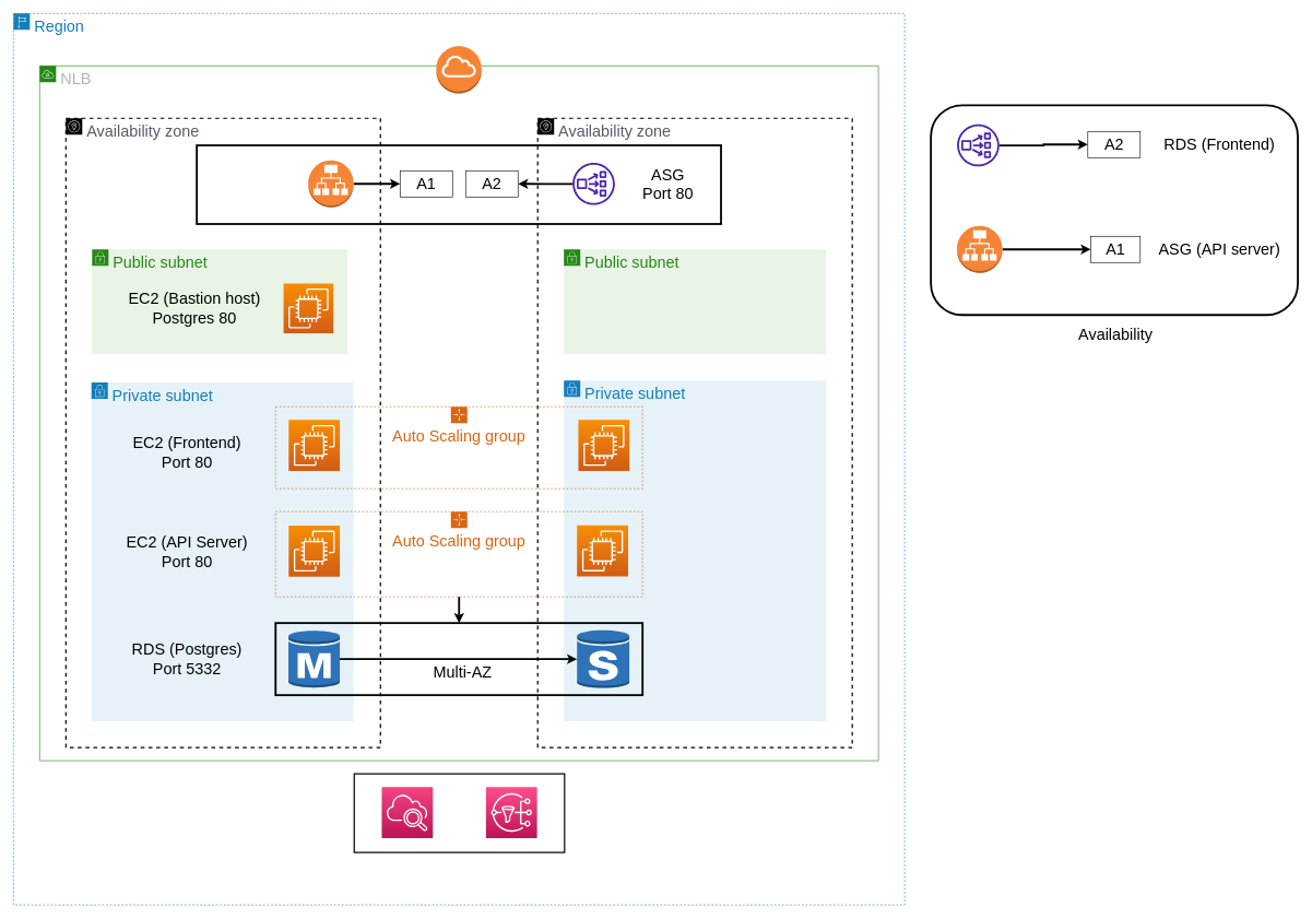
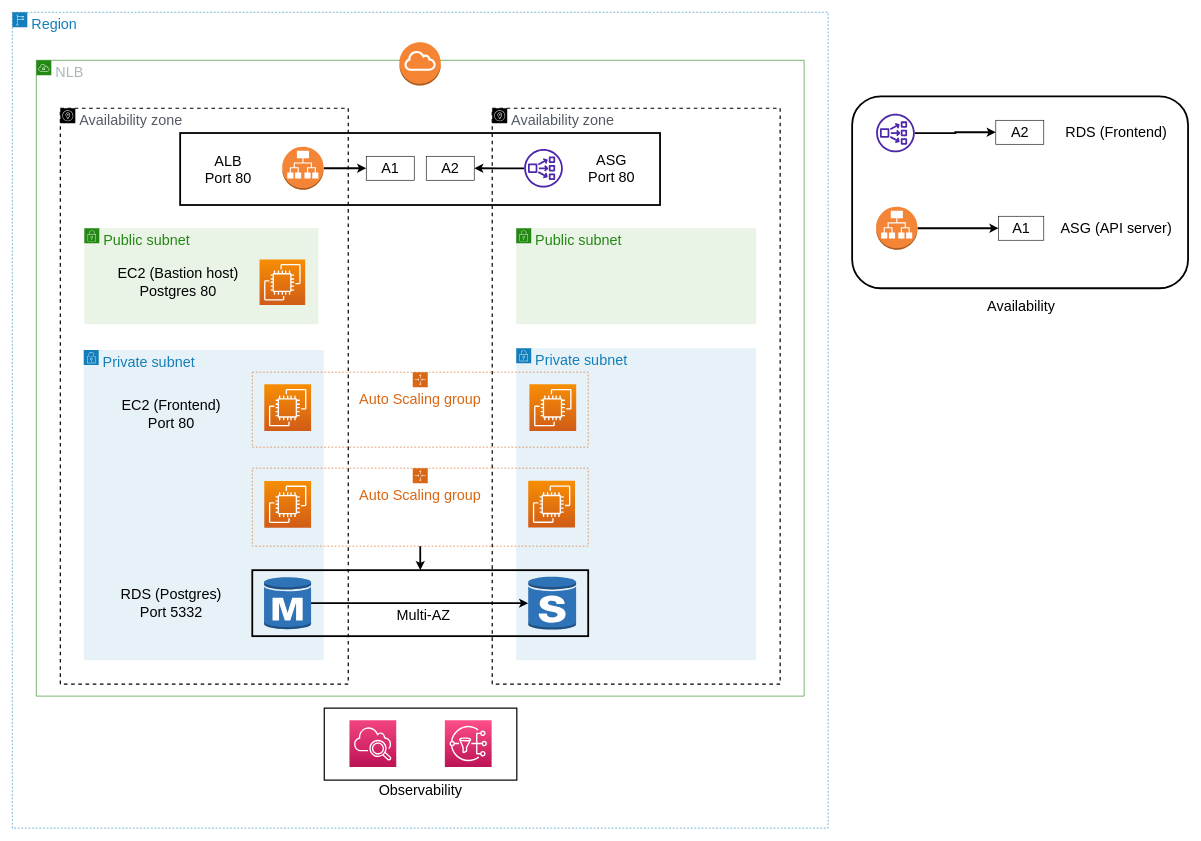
  <mxCell id="0" />
  <mxCell id="1" parent="0" />
  <mxCell id="2" value="&lt;font style=&quot;font-size: 24px;&quot;&gt;Availability zone&lt;/font&gt;" style="sketch=0;outlineConnect=0;gradientColor=none;html=1;whiteSpace=wrap;fontSize=12;fontStyle=0;shape=mxgraph.aws4.group;grIcon=mxgraph.aws4.group_availability_zone;strokeColor=default;fillColor=none;verticalAlign=top;align=left;spacingLeft=30;fontColor=#545B64;dashed=1;strokeWidth=2;" vertex="1" parent="1"><mxGeometry x="820" y="180" width="480" height="960" as="geometry" /></mxCell>
  <mxCell id="3" value="ASG&lt;br&gt;Port 80" style="text;html=1;strokeColor=none;fillColor=none;align=center;verticalAlign=middle;whiteSpace=wrap;rounded=0;fontSize=24;" parent="1" vertex="1"><mxGeometry x="937.75" y="221.25" width="162" height="118.75" as="geometry" /></mxCell>
  <mxCell id="4" value="" style="rounded=0;whiteSpace=wrap;html=1;fillColor=none;strokeWidth=3;" vertex="1" parent="1"><mxGeometry x="299.75" y="221.25" width="800" height="120" as="geometry" /></mxCell>
  <mxCell id="5" value="" style="rounded=1;whiteSpace=wrap;html=1;fontSize=24;strokeWidth=3;fillColor=none;" vertex="1" parent="1"><mxGeometry x="1420" y="160" width="560" height="320" as="geometry" /></mxCell>
  <mxCell id="6" style="edgeStyle=orthogonalEdgeStyle;rounded=0;orthogonalLoop=1;jettySize=auto;html=1;entryX=1;entryY=0.5;entryDx=0;entryDy=0;fontSize=24;strokeWidth=3;" edge="1" parent="1" source="7" target="47"><mxGeometry relative="1" as="geometry" /></mxCell>
  <mxCell id="7" value="" style="sketch=0;outlineConnect=0;fontColor=#232F3E;gradientColor=none;fillColor=#4D27AA;strokeColor=none;dashed=0;verticalLabelPosition=bottom;verticalAlign=top;align=center;html=1;fontSize=12;fontStyle=0;aspect=fixed;pointerEvents=1;shape=mxgraph.aws4.network_load_balancer;" vertex="1" parent="1"><mxGeometry x="873.25" y="247.75" width="64.5" height="64.5" as="geometry" /></mxCell>
  <mxCell id="8" value="&lt;font style=&quot;font-size: 24px;&quot;&gt;Availability zone&lt;/font&gt;" style="sketch=0;outlineConnect=0;gradientColor=none;html=1;whiteSpace=wrap;fontSize=12;fontStyle=0;shape=mxgraph.aws4.group;grIcon=mxgraph.aws4.group_availability_zone;strokeColor=#000000;fillColor=none;verticalAlign=top;align=left;spacingLeft=30;fontColor=#545B64;dashed=1;strokeWidth=2;" vertex="1" parent="1"><mxGeometry x="100" y="180" width="480" height="960" as="geometry" /></mxCell>
  <mxCell id="9" value="Region" style="points=[[0,0],[0.25,0],[0.5,0],[0.75,0],[1,0],[1,0.25],[1,0.5],[1,0.75],[1,1],[0.75,1],[0.5,1],[0.25,1],[0,1],[0,0.75],[0,0.5],[0,0.25]];outlineConnect=0;gradientColor=none;html=1;whiteSpace=wrap;fontSize=24;fontStyle=0;container=0;pointerEvents=0;collapsible=0;recursiveResize=0;shape=mxgraph.aws4.group;grIcon=mxgraph.aws4.group_region;strokeColor=#147EBA;fillColor=none;verticalAlign=top;align=left;spacingLeft=30;fontColor=#147EBA;dashed=1;" parent="1" vertex="1"><mxGeometry x="20" y="20" width="1360" height="1360" as="geometry" /></mxCell>
  <mxCell id="10" value="NLB" style="points=[[0,0],[0.25,0],[0.5,0],[0.75,0],[1,0],[1,0.25],[1,0.5],[1,0.75],[1,1],[0.75,1],[0.5,1],[0.25,1],[0,1],[0,0.75],[0,0.5],[0,0.25]];outlineConnect=0;gradientColor=none;html=1;whiteSpace=wrap;fontSize=24;fontStyle=0;container=0;pointerEvents=0;collapsible=0;recursiveResize=0;shape=mxgraph.aws4.group;grIcon=mxgraph.aws4.group_vpc;strokeColor=#248814;fillColor=none;verticalAlign=top;align=left;spacingLeft=30;fontColor=#AAB7B8;dashed=0;" parent="1" vertex="1"><mxGeometry x="60" y="100" width="1280" height="1060" as="geometry" /></mxCell>
  <mxCell id="11" value="&lt;font style=&quot;font-size: 24px;&quot;&gt;A1&lt;/font&gt;" style="text;html=1;strokeColor=default;fillColor=none;align=center;verticalAlign=middle;whiteSpace=wrap;rounded=0;" vertex="1" parent="1"><mxGeometry x="1664" y="360" width="75.5" height="40" as="geometry" /></mxCell>
  <mxCell id="12" value="" style="endArrow=classic;html=1;rounded=0;fontSize=24;strokeWidth=3;exitX=1;exitY=0.5;exitDx=0;exitDy=0;exitPerimeter=0;entryX=0;entryY=0.5;entryDx=0;entryDy=0;" edge="1" parent="1" source="14" target="11"><mxGeometry width="50" height="50" relative="1" as="geometry"><mxPoint x="1529.5" y="339" as="sourcePoint" /><mxPoint x="1679.5" y="335" as="targetPoint" /></mxGeometry></mxCell>
  <mxCell id="13" value="&lt;font style=&quot;font-size: 24px;&quot;&gt;A2&lt;/font&gt;" style="text;html=1;strokeColor=default;fillColor=none;align=center;verticalAlign=middle;whiteSpace=wrap;rounded=0;" vertex="1" parent="1"><mxGeometry x="1659.5" y="200" width="80" height="40" as="geometry" /></mxCell>
  <mxCell id="14" value="" style="outlineConnect=0;dashed=0;verticalLabelPosition=bottom;verticalAlign=top;align=center;html=1;shape=mxgraph.aws3.application_load_balancer;fillColor=#F58536;gradientColor=none;" vertex="1" parent="1"><mxGeometry x="1460" y="344" width="69" height="72" as="geometry" /></mxCell>
  <mxCell id="15" style="edgeStyle=orthogonalEdgeStyle;rounded=0;orthogonalLoop=1;jettySize=auto;html=1;entryX=0;entryY=0.5;entryDx=0;entryDy=0;fontSize=24;strokeWidth=3;" edge="1" parent="1" source="16" target="13"><mxGeometry relative="1" as="geometry" /></mxCell>
  <mxCell id="16" value="" style="sketch=0;outlineConnect=0;fontColor=#232F3E;gradientColor=none;fillColor=#4D27AA;strokeColor=none;dashed=0;verticalLabelPosition=bottom;verticalAlign=top;align=center;html=1;fontSize=12;fontStyle=0;aspect=fixed;pointerEvents=1;shape=mxgraph.aws4.network_load_balancer;" vertex="1" parent="1"><mxGeometry x="1460" y="189" width="64.5" height="64.5" as="geometry" /></mxCell>
  <mxCell id="17" value="" style="outlineConnect=0;dashed=0;verticalLabelPosition=bottom;verticalAlign=top;align=center;html=1;shape=mxgraph.aws3.internet_gateway;fillColor=#F58534;gradientColor=none;" parent="1" vertex="1"><mxGeometry x="665.25" y="70" width="69" height="72" as="geometry" /></mxCell>
  <mxCell id="18" value="" style="group" vertex="1" connectable="0" parent="1"><mxGeometry x="860" y="580" width="400" height="520" as="geometry" /></mxCell>
  <mxCell id="19" value="Private subnet" style="points=[[0,0],[0.25,0],[0.5,0],[0.75,0],[1,0],[1,0.25],[1,0.5],[1,0.75],[1,1],[0.75,1],[0.5,1],[0.25,1],[0,1],[0,0.75],[0,0.5],[0,0.25]];outlineConnect=0;gradientColor=none;html=1;whiteSpace=wrap;fontSize=24;fontStyle=0;container=1;pointerEvents=0;collapsible=0;recursiveResize=0;shape=mxgraph.aws4.group;grIcon=mxgraph.aws4.group_security_group;grStroke=0;strokeColor=#147EBA;fillColor=#E6F2F8;verticalAlign=top;align=left;spacingLeft=30;fontColor=#147EBA;dashed=0;" parent="18" vertex="1"><mxGeometry width="400" height="520" as="geometry" /></mxCell>
  <mxCell id="20" value="" style="sketch=0;points=[[0,0,0],[0.25,0,0],[0.5,0,0],[0.75,0,0],[1,0,0],[0,1,0],[0.25,1,0],[0.5,1,0],[0.75,1,0],[1,1,0],[0,0.25,0],[0,0.5,0],[0,0.75,0],[1,0.25,0],[1,0.5,0],[1,0.75,0]];outlineConnect=0;fontColor=#232F3E;gradientColor=#F78E04;gradientDirection=north;fillColor=#D05C17;strokeColor=#ffffff;dashed=0;verticalLabelPosition=bottom;verticalAlign=top;align=center;html=1;fontSize=12;fontStyle=0;aspect=fixed;shape=mxgraph.aws4.resourceIcon;resIcon=mxgraph.aws4.ec2;" vertex="1" parent="18"><mxGeometry x="20" y="221" width="78" height="78" as="geometry" /></mxCell>
  <mxCell id="21" value="" style="outlineConnect=0;dashed=0;verticalLabelPosition=bottom;verticalAlign=top;align=center;html=1;shape=mxgraph.aws3.rds_db_instance_standby_multi_az;fillColor=#2E73B8;gradientColor=none;fontSize=24;" parent="18" vertex="1"><mxGeometry x="20" y="380" width="80" height="90" as="geometry" /></mxCell>
  <mxCell id="22" value="" style="group" vertex="1" connectable="0" parent="1"><mxGeometry x="139" y="540" width="400" height="560" as="geometry" /></mxCell>
  <mxCell id="23" value="Private subnet" style="points=[[0,0],[0.25,0],[0.5,0],[0.75,0],[1,0],[1,0.25],[1,0.5],[1,0.75],[1,1],[0.75,1],[0.5,1],[0.25,1],[0,1],[0,0.75],[0,0.5],[0,0.25]];outlineConnect=0;gradientColor=none;html=1;whiteSpace=wrap;fontSize=24;fontStyle=0;container=1;pointerEvents=0;collapsible=0;recursiveResize=0;shape=mxgraph.aws4.group;grIcon=mxgraph.aws4.group_security_group;grStroke=0;strokeColor=#147EBA;fillColor=#E6F2F8;verticalAlign=top;align=left;spacingLeft=30;fontColor=#147EBA;dashed=0;" parent="22" vertex="1"><mxGeometry y="43.077" width="400" height="516.923" as="geometry" /></mxCell>
- <mxCell id="24" value="EC2 (API Server)&lt;br&gt;Port 80" style="text;html=1;strokeColor=none;fillColor=none;align=center;verticalAlign=middle;whiteSpace=wrap;rounded=0;fontSize=24;" parent="22" vertex="1"><mxGeometry x="21" y="261.152" width="250" height="80.769" as="geometry" /></mxCell>
  <mxCell id="25" value="RDS (Postgres)&lt;br&gt;Port 5332" style="text;html=1;strokeColor=none;fillColor=none;align=center;verticalAlign=middle;whiteSpace=wrap;rounded=0;fontSize=24;" vertex="1" parent="22"><mxGeometry x="21" y="424.618" width="250" height="80.769" as="geometry" /></mxCell>
  <mxCell id="26" value="" style="sketch=0;points=[[0,0,0],[0.25,0,0],[0.5,0,0],[0.75,0,0],[1,0,0],[0,1,0],[0.25,1,0],[0.5,1,0],[0.75,1,0],[1,1,0],[0,0.25,0],[0,0.5,0],[0,0.75,0],[1,0.25,0],[1,0.5,0],[1,0.75,0]];outlineConnect=0;fontColor=#232F3E;gradientColor=#F78E04;gradientDirection=north;fillColor=#D05C17;strokeColor=#ffffff;dashed=0;verticalLabelPosition=bottom;verticalAlign=top;align=center;html=1;fontSize=12;fontStyle=0;aspect=fixed;shape=mxgraph.aws4.resourceIcon;resIcon=mxgraph.aws4.ec2;" vertex="1" parent="22"><mxGeometry x="301" y="100" width="78" height="78" as="geometry" /></mxCell>
  <mxCell id="27" value="" style="sketch=0;points=[[0,0,0],[0.25,0,0],[0.5,0,0],[0.75,0,0],[1,0,0],[0,1,0],[0.25,1,0],[0.5,1,0],[0.75,1,0],[1,1,0],[0,0.25,0],[0,0.5,0],[0,0.75,0],[1,0.25,0],[1,0.5,0],[1,0.75,0]];outlineConnect=0;fontColor=#232F3E;gradientColor=#F78E04;gradientDirection=north;fillColor=#D05C17;strokeColor=#ffffff;dashed=0;verticalLabelPosition=bottom;verticalAlign=top;align=center;html=1;fontSize=12;fontStyle=0;aspect=fixed;shape=mxgraph.aws4.resourceIcon;resIcon=mxgraph.aws4.ec2;" vertex="1" parent="22"><mxGeometry x="301" y="261.15" width="78" height="78" as="geometry" /></mxCell>
  <mxCell id="28" value="" style="outlineConnect=0;dashed=0;verticalLabelPosition=bottom;verticalAlign=top;align=center;html=1;shape=mxgraph.aws3.rds_db_instance;fillColor=#2E73B8;gradientColor=none;fontSize=24;" parent="22" vertex="1"><mxGeometry x="300.62" y="420" width="78.38" height="90" as="geometry" /></mxCell>
  <mxCell id="29" value="Public subnet" style="points=[[0,0],[0.25,0],[0.5,0],[0.75,0],[1,0],[1,0.25],[1,0.5],[1,0.75],[1,1],[0.75,1],[0.5,1],[0.25,1],[0,1],[0,0.75],[0,0.5],[0,0.25]];outlineConnect=0;gradientColor=none;html=1;whiteSpace=wrap;fontSize=24;fontStyle=0;container=1;pointerEvents=0;collapsible=0;recursiveResize=0;shape=mxgraph.aws4.group;grIcon=mxgraph.aws4.group_security_group;grStroke=0;strokeColor=#248814;fillColor=#E9F3E6;verticalAlign=top;align=left;spacingLeft=30;fontColor=#248814;dashed=0;" parent="1" vertex="1"><mxGeometry x="860" y="380" width="400" height="160" as="geometry" /></mxCell>
+ <mxCell id="30" value="ALB&lt;br&gt;Port 80" style="text;html=1;strokeColor=none;fillColor=none;align=center;verticalAlign=middle;whiteSpace=wrap;rounded=0;fontSize=24;" parent="1" vertex="1"><mxGeometry x="299.75" y="222.5" width="160" height="118.75" as="geometry" /></mxCell>
  <mxCell id="31" style="edgeStyle=orthogonalEdgeStyle;rounded=0;orthogonalLoop=1;jettySize=auto;html=1;entryX=0;entryY=0.5;entryDx=0;entryDy=0;fontSize=24;strokeWidth=3;" edge="1" parent="1" source="32" target="46"><mxGeometry relative="1" as="geometry" /></mxCell>
  <mxCell id="32" value="" style="outlineConnect=0;dashed=0;verticalLabelPosition=bottom;verticalAlign=top;align=center;html=1;shape=mxgraph.aws3.application_load_balancer;fillColor=#F58536;gradientColor=none;" parent="1" vertex="1"><mxGeometry x="470" y="244" width="69" height="72" as="geometry" /></mxCell>
  <mxCell id="33" value="" style="group" vertex="1" connectable="0" parent="1"><mxGeometry x="140" y="380" width="390" height="160" as="geometry" /></mxCell>
  <mxCell id="34" value="Public subnet" style="points=[[0,0],[0.25,0],[0.5,0],[0.75,0],[1,0],[1,0.25],[1,0.5],[1,0.75],[1,1],[0.75,1],[0.5,1],[0.25,1],[0,1],[0,0.75],[0,0.5],[0,0.25]];outlineConnect=0;gradientColor=none;html=1;whiteSpace=wrap;fontSize=24;fontStyle=0;container=1;pointerEvents=0;collapsible=0;recursiveResize=0;shape=mxgraph.aws4.group;grIcon=mxgraph.aws4.group_security_group;grStroke=0;strokeColor=#248814;fillColor=#E9F3E6;verticalAlign=top;align=left;spacingLeft=30;fontColor=#248814;dashed=0;" parent="33" vertex="1"><mxGeometry width="390" height="160" as="geometry" /></mxCell>
  <mxCell id="35" value="" style="sketch=0;points=[[0,0,0],[0.25,0,0],[0.5,0,0],[0.75,0,0],[1,0,0],[0,1,0],[0.25,1,0],[0.5,1,0],[0.75,1,0],[1,1,0],[0,0.25,0],[0,0.5,0],[0,0.75,0],[1,0.25,0],[1,0.5,0],[1,0.75,0]];outlineConnect=0;fontColor=#232F3E;gradientColor=#F78E04;gradientDirection=north;fillColor=#D05C17;strokeColor=#ffffff;dashed=0;verticalLabelPosition=bottom;verticalAlign=top;align=center;html=1;fontSize=12;fontStyle=0;aspect=fixed;shape=mxgraph.aws4.resourceIcon;resIcon=mxgraph.aws4.ec2;" parent="33" vertex="1"><mxGeometry x="292.13" y="52" width="76.05" height="76.05" as="geometry" /></mxCell>
  <mxCell id="36" value="EC2 (Bastion host)&lt;br&gt;Postgres 80" style="text;html=1;strokeColor=none;fillColor=none;align=center;verticalAlign=middle;whiteSpace=wrap;rounded=0;fontSize=24;" parent="33" vertex="1"><mxGeometry x="19.5" y="50" width="273" height="80" as="geometry" /></mxCell>
  <mxCell id="37" style="edgeStyle=orthogonalEdgeStyle;rounded=0;orthogonalLoop=1;jettySize=auto;html=1;fontSize=24;strokeWidth=3;" edge="1" parent="1" source="38" target="43"><mxGeometry relative="1" as="geometry" /></mxCell>
  <mxCell id="38" value="Auto Scaling group" style="points=[[0,0],[0.25,0],[0.5,0],[0.75,0],[1,0],[1,0.25],[1,0.5],[1,0.75],[1,1],[0.75,1],[0.5,1],[0.25,1],[0,1],[0,0.75],[0,0.5],[0,0.25]];outlineConnect=0;gradientColor=none;html=1;whiteSpace=wrap;fontSize=24;fontStyle=0;container=1;pointerEvents=0;collapsible=0;recursiveResize=0;shape=mxgraph.aws4.groupCenter;grIcon=mxgraph.aws4.group_auto_scaling_group;grStroke=1;strokeColor=#D86613;fillColor=none;verticalAlign=top;align=center;fontColor=#D86613;dashed=1;spacingTop=25;" vertex="1" parent="1"><mxGeometry x="420" y="780" width="560" height="130" as="geometry" /></mxCell>
  <mxCell id="39" value="Auto Scaling group" style="points=[[0,0],[0.25,0],[0.5,0],[0.75,0],[1,0],[1,0.25],[1,0.5],[1,0.75],[1,1],[0.75,1],[0.5,1],[0.25,1],[0,1],[0,0.75],[0,0.5],[0,0.25]];outlineConnect=0;gradientColor=none;html=1;whiteSpace=wrap;fontSize=24;fontStyle=0;container=1;pointerEvents=0;collapsible=0;recursiveResize=0;shape=mxgraph.aws4.groupCenter;grIcon=mxgraph.aws4.group_auto_scaling_group;grStroke=1;strokeColor=#D86613;fillColor=none;verticalAlign=top;align=center;fontColor=#D86613;dashed=1;spacingTop=25;" vertex="1" parent="1"><mxGeometry x="420" y="620" width="560" height="125" as="geometry" /></mxCell>
  <mxCell id="40" value="" style="sketch=0;points=[[0,0,0],[0.25,0,0],[0.5,0,0],[0.75,0,0],[1,0,0],[0,1,0],[0.25,1,0],[0.5,1,0],[0.75,1,0],[1,1,0],[0,0.25,0],[0,0.5,0],[0,0.75,0],[1,0.25,0],[1,0.5,0],[1,0.75,0]];outlineConnect=0;fontColor=#232F3E;gradientColor=#F78E04;gradientDirection=north;fillColor=#D05C17;strokeColor=#ffffff;dashed=0;verticalLabelPosition=bottom;verticalAlign=top;align=center;html=1;fontSize=12;fontStyle=0;aspect=fixed;shape=mxgraph.aws4.resourceIcon;resIcon=mxgraph.aws4.ec2;" vertex="1" parent="39"><mxGeometry x="462" y="20" width="78" height="78" as="geometry" /></mxCell>
  <mxCell id="41" style="edgeStyle=orthogonalEdgeStyle;rounded=0;orthogonalLoop=1;jettySize=auto;html=1;fontSize=24;strokeWidth=3;" parent="1" source="28" target="21" edge="1"><mxGeometry relative="1" as="geometry"><mxPoint x="497.88" y="830" as="sourcePoint" /><mxPoint x="867.88" y="850" as="targetPoint" /></mxGeometry></mxCell>
  <mxCell id="42" value="Multi-AZ" style="edgeLabel;html=1;align=center;verticalAlign=middle;resizable=0;points=[];fontSize=24;" parent="41" vertex="1" connectable="0"><mxGeometry x="0.322" y="-8" relative="1" as="geometry"><mxPoint x="-53" y="12" as="offset" /></mxGeometry></mxCell>
  <mxCell id="43" value="" style="rounded=0;whiteSpace=wrap;html=1;fontSize=24;strokeWidth=3;fillColor=none;" vertex="1" parent="1"><mxGeometry x="420" y="950" width="560" height="110" as="geometry" /></mxCell>
  <mxCell id="44" value="EC2 (Frontend)&lt;br&gt;Port 80" style="text;html=1;strokeColor=none;fillColor=none;align=center;verticalAlign=middle;whiteSpace=wrap;rounded=0;fontSize=24;" parent="1" vertex="1"><mxGeometry x="160" y="650" width="250" height="80" as="geometry" /></mxCell>
  <mxCell id="45" value="Availability" style="text;html=1;strokeColor=none;fillColor=none;align=center;verticalAlign=middle;whiteSpace=wrap;rounded=0;fontSize=24;" vertex="1" parent="1"><mxGeometry x="1601.75" y="480" width="200" height="60" as="geometry" /></mxCell>
  <mxCell id="46" value="&lt;font style=&quot;font-size: 24px;&quot;&gt;A1&lt;/font&gt;" style="text;html=1;strokeColor=default;fillColor=default;align=center;verticalAlign=middle;whiteSpace=wrap;rounded=0;" vertex="1" parent="1"><mxGeometry x="610" y="260" width="80" height="40" as="geometry" /></mxCell>
  <mxCell id="47" value="&lt;font style=&quot;font-size: 24px;&quot;&gt;A2&lt;/font&gt;" style="text;html=1;strokeColor=default;fillColor=default;align=center;verticalAlign=middle;whiteSpace=wrap;rounded=0;" vertex="1" parent="1"><mxGeometry x="710" y="260" width="80" height="40" as="geometry" /></mxCell>
  <mxCell id="48" value="RDS (Frontend)" style="text;html=1;strokeColor=none;fillColor=none;align=center;verticalAlign=middle;whiteSpace=wrap;rounded=0;dashed=1;fontSize=24;" vertex="1" parent="1"><mxGeometry x="1739.5" y="181.88" width="240.5" height="78.12" as="geometry" /></mxCell>
  <mxCell id="49" value="ASG (API server)" style="text;html=1;strokeColor=none;fillColor=none;align=center;verticalAlign=middle;whiteSpace=wrap;rounded=0;dashed=1;fontSize=24;" vertex="1" parent="1"><mxGeometry x="1739.5" y="340" width="240.5" height="80" as="geometry" /></mxCell>
  <mxCell id="50" value="" style="group" vertex="1" connectable="0" parent="1"><mxGeometry x="540" y="1180" width="321" height="156" as="geometry" /></mxCell>
  <mxCell id="51" value="" style="rounded=0;whiteSpace=wrap;html=1;fontSize=24;strokeWidth=2;fillColor=none;" vertex="1" parent="50"><mxGeometry width="321" height="120" as="geometry" /></mxCell>
  <mxCell id="52" value="" style="sketch=0;points=[[0,0,0],[0.25,0,0],[0.5,0,0],[0.75,0,0],[1,0,0],[0,1,0],[0.25,1,0],[0.5,1,0],[0.75,1,0],[1,1,0],[0,0.25,0],[0,0.5,0],[0,0.75,0],[1,0.25,0],[1,0.5,0],[1,0.75,0]];points=[[0,0,0],[0.25,0,0],[0.5,0,0],[0.75,0,0],[1,0,0],[0,1,0],[0.25,1,0],[0.5,1,0],[0.75,1,0],[1,1,0],[0,0.25,0],[0,0.5,0],[0,0.75,0],[1,0.25,0],[1,0.5,0],[1,0.75,0]];outlineConnect=0;fontColor=#232F3E;gradientColor=#F34482;gradientDirection=north;fillColor=#BC1356;strokeColor=#ffffff;dashed=0;verticalLabelPosition=bottom;verticalAlign=top;align=center;html=1;fontSize=12;fontStyle=0;aspect=fixed;shape=mxgraph.aws4.resourceIcon;resIcon=mxgraph.aws4.cloudwatch_2;" parent="50" vertex="1"><mxGeometry x="42" y="20" width="78" height="78" as="geometry" /></mxCell>
  <mxCell id="53" value="" style="sketch=0;points=[[0,0,0],[0.25,0,0],[0.5,0,0],[0.75,0,0],[1,0,0],[0,1,0],[0.25,1,0],[0.5,1,0],[0.75,1,0],[1,1,0],[0,0.25,0],[0,0.5,0],[0,0.75,0],[1,0.25,0],[1,0.5,0],[1,0.75,0]];outlineConnect=0;fontColor=#232F3E;gradientColor=#FF4F8B;gradientDirection=north;fillColor=#BC1356;strokeColor=#ffffff;dashed=0;verticalLabelPosition=bottom;verticalAlign=top;align=center;html=1;fontSize=12;fontStyle=0;aspect=fixed;shape=mxgraph.aws4.resourceIcon;resIcon=mxgraph.aws4.sns;" vertex="1" parent="50"><mxGeometry x="201" y="20" width="78" height="78" as="geometry" /></mxCell>
+ <mxCell id="54" value="Observability" style="text;html=1;strokeColor=none;fillColor=none;align=center;verticalAlign=middle;whiteSpace=wrap;rounded=0;dashed=1;fontSize=24;" vertex="1" parent="50"><mxGeometry x="55" y="120" width="211" height="36" as="geometry" /></mxCell>
